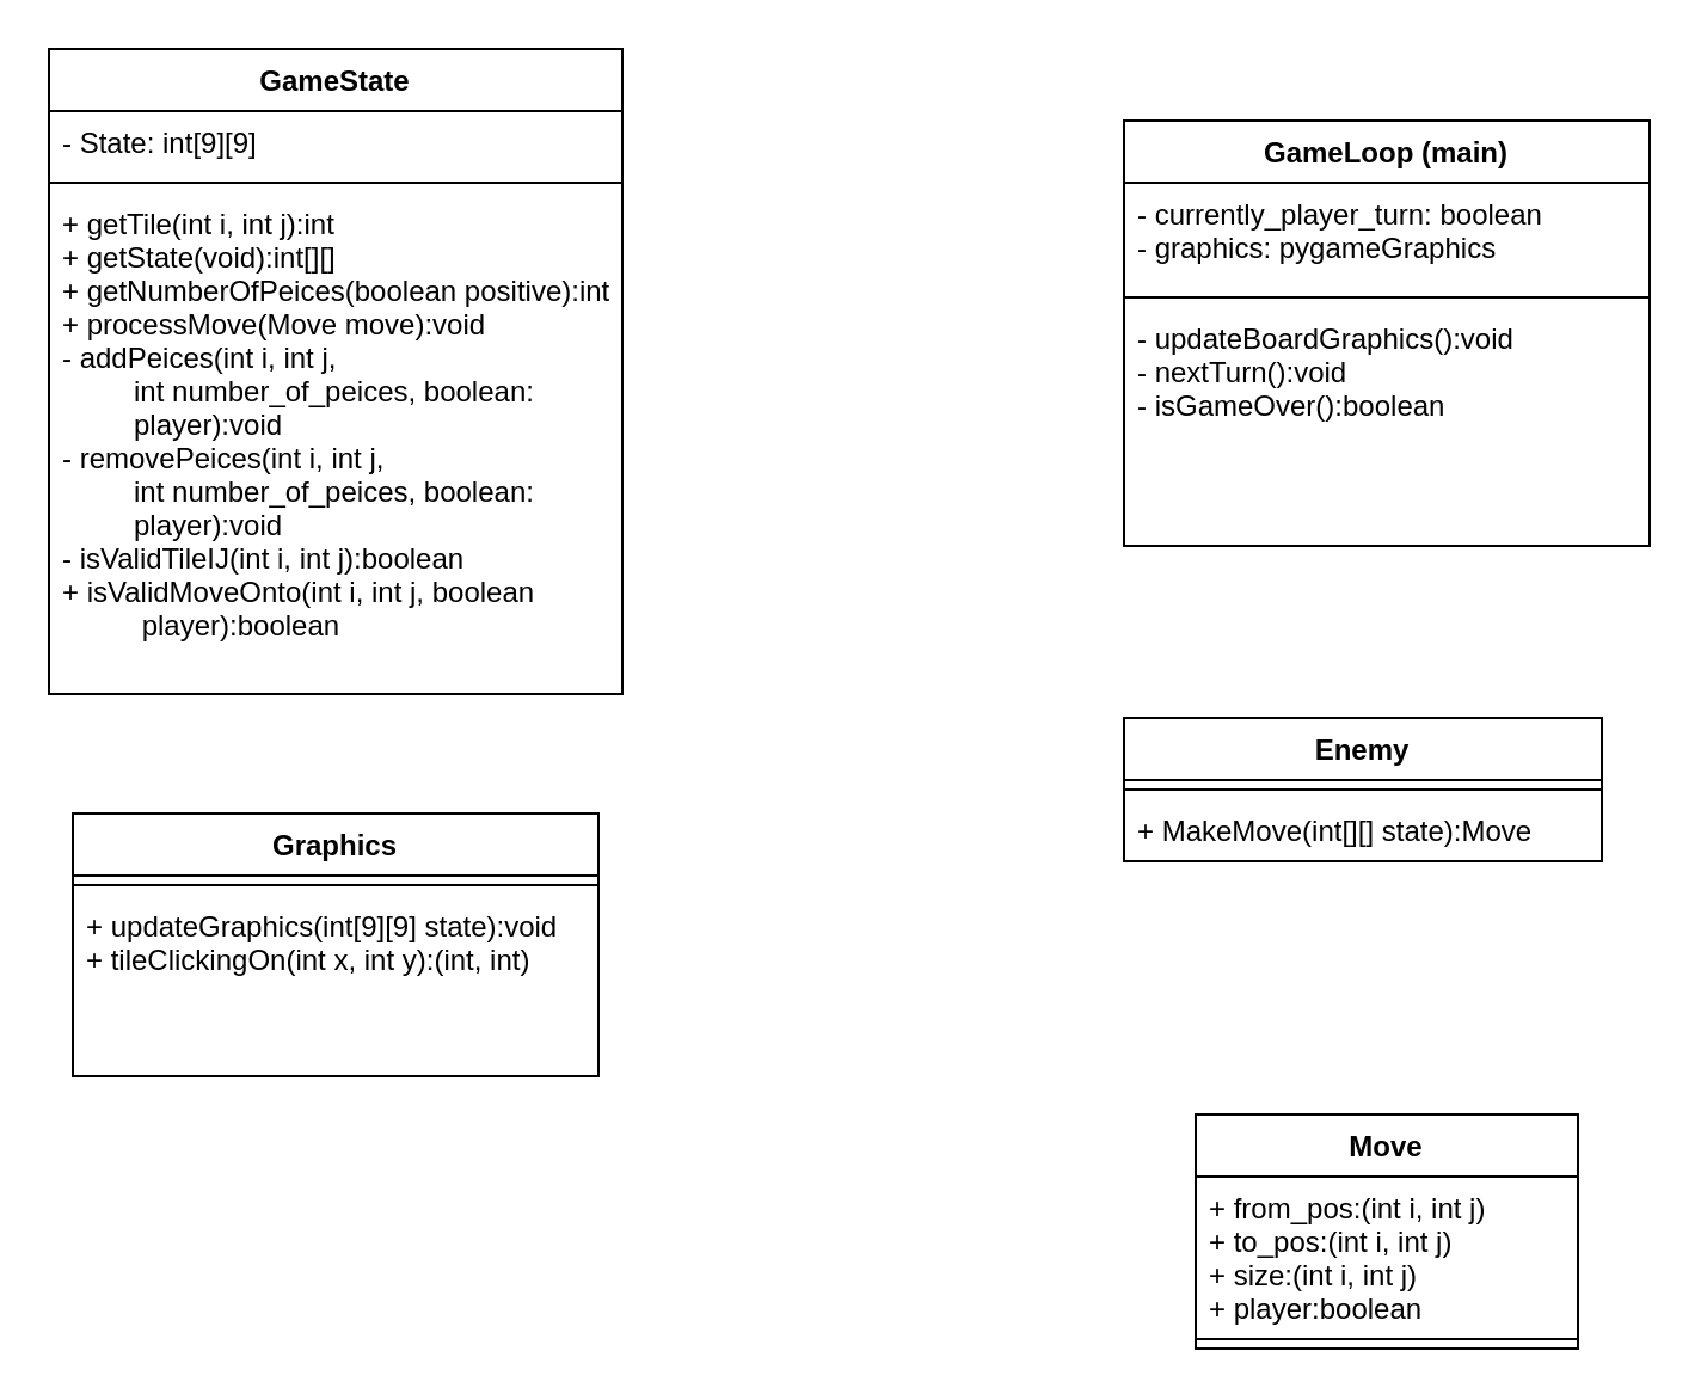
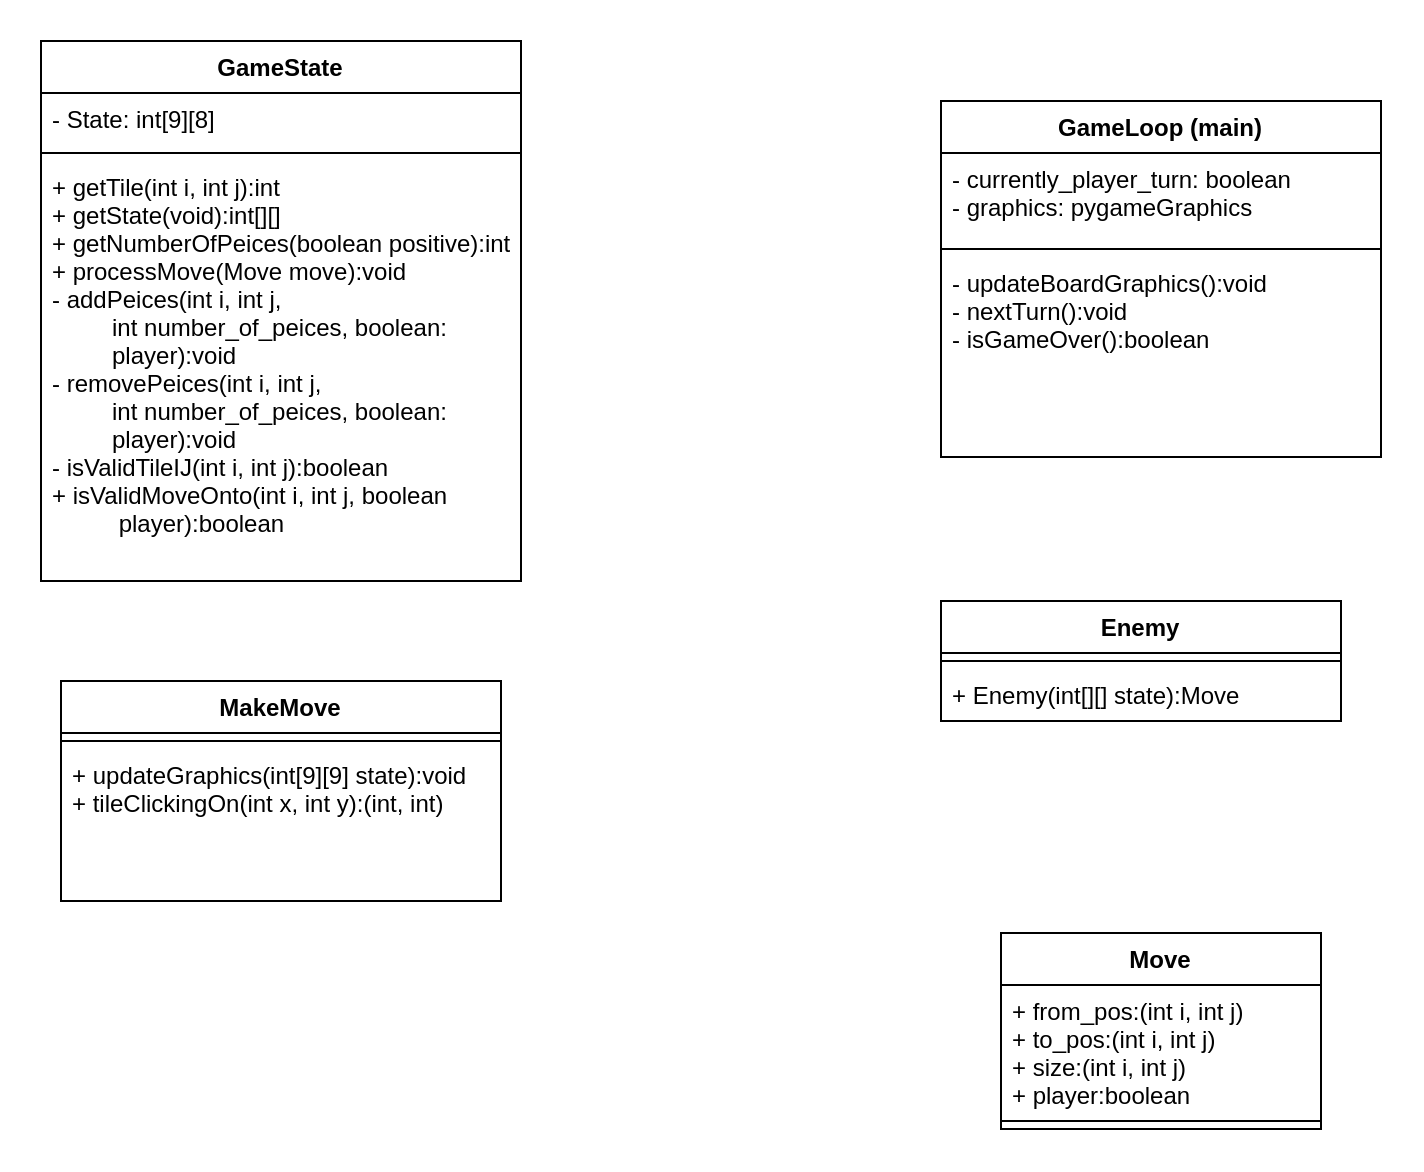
  <mxCell id="0" />
  <mxCell id="1" parent="0" />
  <mxCell id="2" value="GameState" style="swimlane;fontStyle=1;align=center;verticalAlign=top;childLayout=stackLayout;horizontal=1;startSize=26;horizontalStack=0;resizeParent=1;resizeParentMax=0;resizeLast=0;collapsible=1;marginBottom=0;" vertex="1" parent="1"><mxGeometry x="20" y="20" width="240" height="270" as="geometry" /></mxCell>
- <mxCell id="3" value="- State: int[9][9]" style="text;strokeColor=none;fillColor=none;align=left;verticalAlign=top;spacingLeft=4;spacingRight=4;overflow=hidden;rotatable=0;points=[[0,0.5],[1,0.5]];portConstraint=eastwest;" vertex="1" parent="2"><mxGeometry y="26" width="240" height="26" as="geometry" /></mxCell>
+ <mxCell id="3" value="- State: int[9][8]" style="text;strokeColor=none;fillColor=none;align=left;verticalAlign=top;spacingLeft=4;spacingRight=4;overflow=hidden;rotatable=0;points=[[0,0.5],[1,0.5]];portConstraint=eastwest;" vertex="1" parent="2"><mxGeometry y="26" width="240" height="26" as="geometry" /></mxCell>
  <mxCell id="4" value="" style="line;strokeWidth=1;fillColor=none;align=left;verticalAlign=middle;spacingTop=-1;spacingLeft=3;spacingRight=3;rotatable=0;labelPosition=right;points=[];portConstraint=eastwest;" vertex="1" parent="2"><mxGeometry y="52" width="240" height="8" as="geometry" /></mxCell>
  <mxCell id="5" value="+ getTile(int i, int j):int&#10;+ getState(void):int[][]&#10;+ getNumberOfPeices(boolean positive):int&#10;+ processMove(Move move):void&#10;- addPeices(int i, int j, &#10;         int number_of_peices, boolean: &#10;         player):void&#10;- removePeices(int i, int j,&#10;         int number_of_peices, boolean:&#10;         player):void&#10;- isValidTileIJ(int i, int j):boolean&#10;+ isValidMoveOnto(int i, int j, boolean&#10;          player):boolean" style="text;strokeColor=none;fillColor=none;align=left;verticalAlign=top;spacingLeft=4;spacingRight=4;overflow=hidden;rotatable=0;points=[[0,0.5],[1,0.5]];portConstraint=eastwest;" vertex="1" parent="2"><mxGeometry y="60" width="240" height="210" as="geometry" /></mxCell>
  <mxCell id="6" value="Move" style="swimlane;fontStyle=1;align=center;verticalAlign=top;childLayout=stackLayout;horizontal=1;startSize=26;horizontalStack=0;resizeParent=1;resizeParentMax=0;resizeLast=0;collapsible=1;marginBottom=0;" vertex="1" parent="1"><mxGeometry x="500" y="466" width="160" height="98" as="geometry" /></mxCell>
  <mxCell id="7" value="+ from_pos:(int i, int j)&#10;+ to_pos:(int i, int j)&#10;+ size:(int i, int j)&#10;+ player:boolean" style="text;strokeColor=none;fillColor=none;align=left;verticalAlign=top;spacingLeft=4;spacingRight=4;overflow=hidden;rotatable=0;points=[[0,0.5],[1,0.5]];portConstraint=eastwest;" vertex="1" parent="6"><mxGeometry y="26" width="160" height="64" as="geometry" /></mxCell>
  <mxCell id="8" value="" style="line;strokeWidth=1;fillColor=none;align=left;verticalAlign=middle;spacingTop=-1;spacingLeft=3;spacingRight=3;rotatable=0;labelPosition=right;points=[];portConstraint=eastwest;" vertex="1" parent="6"><mxGeometry y="90" width="160" height="8" as="geometry" /></mxCell>
  <mxCell id="9" value="Enemy" style="swimlane;fontStyle=1;align=center;verticalAlign=top;childLayout=stackLayout;horizontal=1;startSize=26;horizontalStack=0;resizeParent=1;resizeParentMax=0;resizeLast=0;collapsible=1;marginBottom=0;" vertex="1" parent="1"><mxGeometry x="470" y="300" width="200" height="60" as="geometry" /></mxCell>
  <mxCell id="10" value="" style="line;strokeWidth=1;fillColor=none;align=left;verticalAlign=middle;spacingTop=-1;spacingLeft=3;spacingRight=3;rotatable=0;labelPosition=right;points=[];portConstraint=eastwest;" vertex="1" parent="9"><mxGeometry y="26" width="200" height="8" as="geometry" /></mxCell>
- <mxCell id="11" value="+ MakeMove(int[][] state):Move" style="text;strokeColor=none;fillColor=none;align=left;verticalAlign=top;spacingLeft=4;spacingRight=4;overflow=hidden;rotatable=0;points=[[0,0.5],[1,0.5]];portConstraint=eastwest;" vertex="1" parent="9"><mxGeometry y="34" width="200" height="26" as="geometry" /></mxCell>
+ <mxCell id="11" value="+ Enemy(int[][] state):Move" style="text;strokeColor=none;fillColor=none;align=left;verticalAlign=top;spacingLeft=4;spacingRight=4;overflow=hidden;rotatable=0;points=[[0,0.5],[1,0.5]];portConstraint=eastwest;" vertex="1" parent="9"><mxGeometry y="34" width="200" height="26" as="geometry" /></mxCell>
  <mxCell id="12" value="GameLoop (main)&#10;" style="swimlane;fontStyle=1;align=center;verticalAlign=top;childLayout=stackLayout;horizontal=1;startSize=26;horizontalStack=0;resizeParent=1;resizeParentMax=0;resizeLast=0;collapsible=1;marginBottom=0;" vertex="1" parent="1"><mxGeometry x="470" y="50" width="220" height="178" as="geometry" /></mxCell>
  <mxCell id="13" value="- currently_player_turn: boolean&#10;- graphics: pygameGraphics" style="text;strokeColor=none;fillColor=none;align=left;verticalAlign=top;spacingLeft=4;spacingRight=4;overflow=hidden;rotatable=0;points=[[0,0.5],[1,0.5]];portConstraint=eastwest;" vertex="1" parent="12"><mxGeometry y="26" width="220" height="44" as="geometry" /></mxCell>
  <mxCell id="14" value="" style="line;strokeWidth=1;fillColor=none;align=left;verticalAlign=middle;spacingTop=-1;spacingLeft=3;spacingRight=3;rotatable=0;labelPosition=right;points=[];portConstraint=eastwest;" vertex="1" parent="12"><mxGeometry y="70" width="220" height="8" as="geometry" /></mxCell>
  <mxCell id="15" value="- updateBoardGraphics():void&#10;- nextTurn():void&#10;- isGameOver():boolean" style="text;strokeColor=none;fillColor=none;align=left;verticalAlign=top;spacingLeft=4;spacingRight=4;overflow=hidden;rotatable=0;points=[[0,0.5],[1,0.5]];portConstraint=eastwest;" vertex="1" parent="12"><mxGeometry y="78" width="220" height="100" as="geometry" /></mxCell>
- <mxCell id="16" value="Graphics" style="swimlane;fontStyle=1;align=center;verticalAlign=top;childLayout=stackLayout;horizontal=1;startSize=26;horizontalStack=0;resizeParent=1;resizeParentMax=0;resizeLast=0;collapsible=1;marginBottom=0;" vertex="1" parent="1"><mxGeometry x="30" y="340" width="220" height="110" as="geometry" /></mxCell>
+ <mxCell id="16" value="MakeMove" style="swimlane;fontStyle=1;align=center;verticalAlign=top;childLayout=stackLayout;horizontal=1;startSize=26;horizontalStack=0;resizeParent=1;resizeParentMax=0;resizeLast=0;collapsible=1;marginBottom=0;" vertex="1" parent="1"><mxGeometry x="30" y="340" width="220" height="110" as="geometry" /></mxCell>
  <mxCell id="17" value="" style="line;strokeWidth=1;fillColor=none;align=left;verticalAlign=middle;spacingTop=-1;spacingLeft=3;spacingRight=3;rotatable=0;labelPosition=right;points=[];portConstraint=eastwest;" vertex="1" parent="16"><mxGeometry y="26" width="220" height="8" as="geometry" /></mxCell>
  <mxCell id="18" value="+ updateGraphics(int[9][9] state):void&#10;+ tileClickingOn(int x, int y):(int, int)" style="text;strokeColor=none;fillColor=none;align=left;verticalAlign=top;spacingLeft=4;spacingRight=4;overflow=hidden;rotatable=0;points=[[0,0.5],[1,0.5]];portConstraint=eastwest;" vertex="1" parent="16"><mxGeometry y="34" width="220" height="76" as="geometry" /></mxCell>
